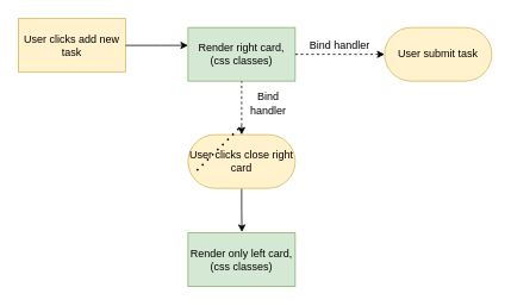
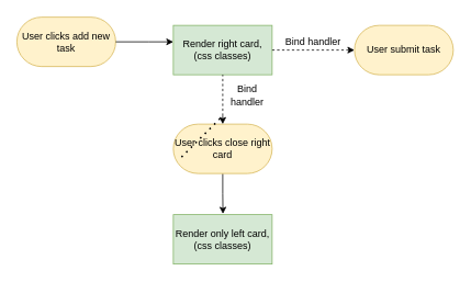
  <mxCell id="0" />
  <mxCell id="1" parent="0" />
- <mxCell id="2" value="User clicks add new task" style="whiteSpace=wrap;html=1;arcSize=50;fillColor=#fff2cc;strokeColor=#d6b656;rounded=0;" vertex="1" parent="1"><mxGeometry x="20" y="20" width="120" height="60" as="geometry" /></mxCell>
+ <mxCell id="2" value="User clicks add new task" style="rounded=1;whiteSpace=wrap;html=1;arcSize=50;fillColor=#fff2cc;strokeColor=#d6b656;" vertex="1" parent="1"><mxGeometry x="20" y="20" width="120" height="60" as="geometry" /></mxCell>
  <mxCell id="3" style="edgeStyle=orthogonalEdgeStyle;rounded=0;orthogonalLoop=1;jettySize=auto;html=1;" edge="1" parent="1"><mxGeometry relative="1" as="geometry"><mxPoint x="430" y="59.667" as="targetPoint" /><mxPoint x="420" y="60" as="sourcePoint" /></mxGeometry></mxCell>
  <mxCell id="4" value="Render right card,(css classes)" style="rounded=0;whiteSpace=wrap;html=1;fillColor=#d5e8d4;strokeColor=#82b366;" vertex="1" parent="1"><mxGeometry x="210" y="30" width="120" height="60" as="geometry" /></mxCell>
  <mxCell id="5" value="" style="endArrow=classic;html=1;rounded=0;exitX=1;exitY=0.5;exitDx=0;exitDy=0;" edge="1" parent="1" source="2"><mxGeometry width="50" height="50" relative="1" as="geometry"><mxPoint x="350" y="200" as="sourcePoint" /><mxPoint x="210" y="50" as="targetPoint" /><Array as="points"><mxPoint x="180" y="50" /></Array></mxGeometry></mxCell>
  <mxCell id="6" style="edgeStyle=orthogonalEdgeStyle;rounded=0;orthogonalLoop=1;jettySize=auto;html=1;exitX=0.5;exitY=1;exitDx=0;exitDy=0;entryX=0.419;entryY=-0.016;entryDx=0;entryDy=0;entryPerimeter=0;" edge="1" parent="1" source="7"><mxGeometry relative="1" as="geometry"><mxPoint x="270.28" y="259.04" as="targetPoint" /></mxGeometry></mxCell>
  <mxCell id="7" value="User clicks close right card" style="rounded=1;whiteSpace=wrap;html=1;arcSize=50;fillColor=#fff2cc;strokeColor=#d6b656;" vertex="1" parent="1"><mxGeometry x="210" y="150" width="120" height="60" as="geometry" /></mxCell>
  <mxCell id="8" value="Render only left card,(css classes)" style="rounded=0;whiteSpace=wrap;html=1;fillColor=#d5e8d4;strokeColor=#82b366;" vertex="1" parent="1"><mxGeometry x="210" y="260" width="120" height="60" as="geometry" /></mxCell>
  <mxCell id="9" value="" style="endArrow=none;dashed=1;html=1;rounded=0;entryX=0.5;entryY=1;entryDx=0;entryDy=0;" edge="1" parent="1" target="4"><mxGeometry width="50" height="50" relative="1" as="geometry"><mxPoint x="270" y="140" as="sourcePoint" /><mxPoint x="400" y="140" as="targetPoint" /></mxGeometry></mxCell>
  <mxCell id="10" value="" style="endArrow=classic;html=1;rounded=0;entryX=0.5;entryY=0;entryDx=0;entryDy=0;" edge="1" parent="1" target="7"><mxGeometry width="50" height="50" relative="1" as="geometry"><mxPoint x="270" y="140" as="sourcePoint" /><mxPoint x="320" y="140" as="targetPoint" /></mxGeometry></mxCell>
  <mxCell id="11" value="Bind handler" style="text;html=1;strokeColor=none;fillColor=none;align=center;verticalAlign=middle;whiteSpace=wrap;rounded=0;" vertex="1" parent="1"><mxGeometry x="270" y="100" width="60" height="30" as="geometry" /></mxCell>
  <mxCell id="12" value="" style="endArrow=none;dashed=1;html=1;dashPattern=1 3;strokeWidth=2;rounded=0;" edge="1" parent="1"><mxGeometry width="50" height="50" relative="1" as="geometry"><mxPoint x="220" y="190" as="sourcePoint" /><mxPoint x="270" y="140" as="targetPoint" /></mxGeometry></mxCell>
  <mxCell id="13" value="" style="endArrow=none;dashed=1;html=1;rounded=0;exitX=1;exitY=0.5;exitDx=0;exitDy=0;" edge="1" parent="1" source="4"><mxGeometry width="50" height="50" relative="1" as="geometry"><mxPoint x="220" y="190" as="sourcePoint" /><mxPoint x="420" y="60" as="targetPoint" /></mxGeometry></mxCell>
  <mxCell id="14" value="Bind handler" style="text;html=1;strokeColor=none;fillColor=none;align=center;verticalAlign=middle;whiteSpace=wrap;rounded=0;" vertex="1" parent="1"><mxGeometry x="340" y="35" width="80" height="30" as="geometry" /></mxCell>
  <mxCell id="15" value="User submit task" style="rounded=1;whiteSpace=wrap;html=1;arcSize=50;fillColor=#fff2cc;strokeColor=#d6b656;" vertex="1" parent="1"><mxGeometry x="430" y="30" width="120" height="60" as="geometry" /></mxCell>
